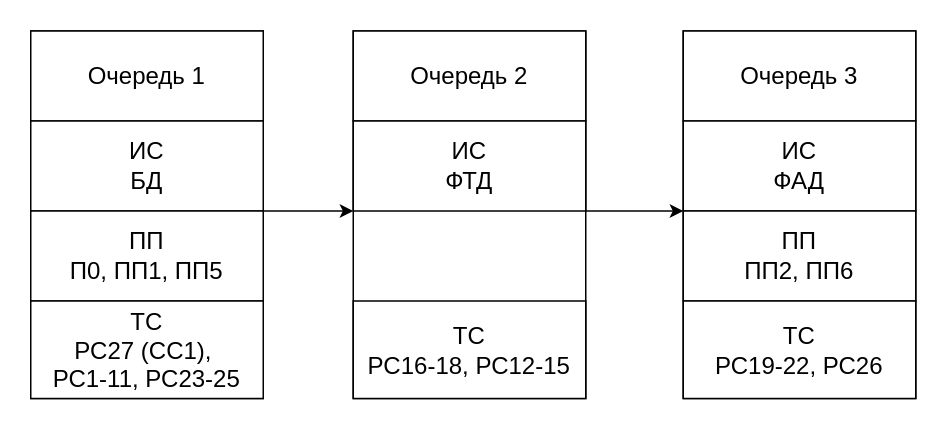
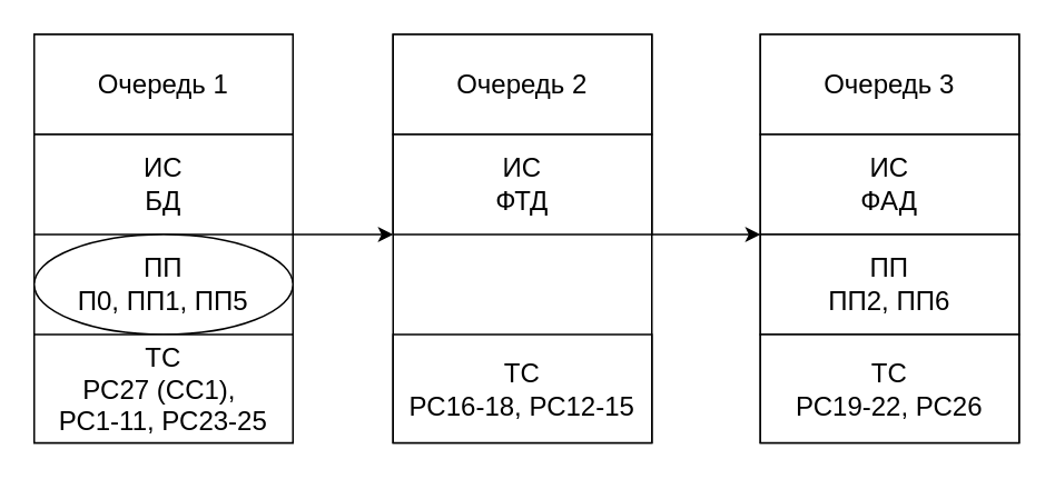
  <mxCell id="0" />
  <mxCell id="1" parent="0" />
  <mxCell id="2" value="" style="rounded=0;whiteSpace=wrap;html=1;" parent="1" vertex="1"><mxGeometry x="20" y="20" width="155" height="245" as="geometry" /></mxCell>
  <mxCell id="3" value="&lt;font style=&quot;font-size: 16px;&quot;&gt;Очередь 1&lt;/font&gt;" style="rounded=0;whiteSpace=wrap;html=1;" parent="1" vertex="1"><mxGeometry x="20" y="20" width="155" height="60" as="geometry" /></mxCell>
  <mxCell id="4" value="&lt;font style=&quot;font-size: 16px;&quot;&gt;ИС&lt;br&gt;БД&lt;br&gt;&lt;/font&gt;" style="rounded=0;whiteSpace=wrap;html=1;" parent="1" vertex="1"><mxGeometry x="20" y="80" width="155" height="60" as="geometry" /></mxCell>
- <mxCell id="5" value="&lt;font style=&quot;&quot;&gt;&lt;span style=&quot;font-size: 16px;&quot;&gt;ПП&lt;/span&gt;&lt;br&gt;&lt;font style=&quot;font-size: 16px;&quot;&gt;П0, ПП1, ПП5&lt;/font&gt;&lt;br&gt;&lt;/font&gt;" style="rounded=0;whiteSpace=wrap;html=1;" parent="1" vertex="1"><mxGeometry x="20" y="140" width="155" height="60" as="geometry" /></mxCell>
+ <mxCell id="5" value="&lt;font style=&quot;&quot;&gt;&lt;span style=&quot;font-size: 16px;&quot;&gt;ПП&lt;/span&gt;&lt;br&gt;&lt;font style=&quot;font-size: 16px;&quot;&gt;П0, ПП1, ПП5&lt;/font&gt;&lt;br&gt;&lt;/font&gt;" style="ellipse;whiteSpace=wrap;html=1;" parent="1" vertex="1"><mxGeometry x="20" y="140" width="155" height="60" as="geometry" /></mxCell>
  <mxCell id="6" value="&lt;font style=&quot;font-size: 16px;&quot;&gt;&lt;span style=&quot;font-size: 16px;&quot;&gt;ТС&lt;br&gt;&lt;/span&gt;&lt;span style=&quot;background-color: initial;&quot;&gt;РС27 (СС1),&amp;nbsp;&lt;br&gt;&lt;/span&gt;&lt;span style=&quot;line-height: 106%; font-family: &amp;quot;Arial Narrow&amp;quot;, sans-serif;&quot;&gt;РС1-11, РС23-25&lt;/span&gt;&lt;br&gt;&lt;/font&gt;" style="rounded=0;whiteSpace=wrap;html=1;" parent="1" vertex="1"><mxGeometry x="20" y="200" width="155" height="65" as="geometry" /></mxCell>
  <mxCell id="7" value="" style="rounded=0;whiteSpace=wrap;html=1;" parent="1" vertex="1"><mxGeometry x="235" y="20" width="155" height="245" as="geometry" /></mxCell>
  <mxCell id="8" value="&lt;font style=&quot;font-size: 16px;&quot;&gt;Очередь 2&lt;/font&gt;" style="rounded=0;whiteSpace=wrap;html=1;" parent="1" vertex="1"><mxGeometry x="235" y="20" width="155" height="60" as="geometry" /></mxCell>
  <mxCell id="9" value="&lt;font style=&quot;font-size: 16px;&quot;&gt;ИС&lt;br&gt;ФТД&lt;br&gt;&lt;/font&gt;" style="rounded=0;whiteSpace=wrap;html=1;" parent="1" vertex="1"><mxGeometry x="235" y="80" width="155" height="60" as="geometry" /></mxCell>
  <mxCell id="10" value="&lt;font style=&quot;&quot;&gt;&lt;span style=&quot;font-size: 16px;&quot;&gt;ТС&lt;/span&gt;&lt;br&gt;&lt;font style=&quot;font-size: 16px;&quot;&gt;РС16-18, РС12-15&lt;/font&gt;&lt;br&gt;&lt;/font&gt;" style="rounded=0;whiteSpace=wrap;html=1;" parent="1" vertex="1"><mxGeometry x="235" y="200" width="155" height="65" as="geometry" /></mxCell>
  <mxCell id="11" value="" style="endArrow=classic;html=1;rounded=0;exitX=1;exitY=1;exitDx=0;exitDy=0;entryX=0;entryY=1;entryDx=0;entryDy=0;" parent="1" source="4" target="9" edge="1"><mxGeometry width="50" height="50" relative="1" as="geometry"><mxPoint x="235" y="160" as="sourcePoint" /><mxPoint x="285" y="110" as="targetPoint" /></mxGeometry></mxCell>
  <mxCell id="12" value="" style="rounded=0;whiteSpace=wrap;html=1;" parent="1" vertex="1"><mxGeometry x="455" y="20" width="155" height="245" as="geometry" /></mxCell>
  <mxCell id="13" value="&lt;font style=&quot;font-size: 16px;&quot;&gt;Очередь 3&lt;/font&gt;" style="rounded=0;whiteSpace=wrap;html=1;" parent="1" vertex="1"><mxGeometry x="455" y="20" width="155" height="60" as="geometry" /></mxCell>
  <mxCell id="14" value="&lt;font style=&quot;font-size: 16px;&quot;&gt;ИС&lt;br&gt;ФАД&lt;br&gt;&lt;/font&gt;" style="rounded=0;whiteSpace=wrap;html=1;" parent="1" vertex="1"><mxGeometry x="455" y="80" width="155" height="60" as="geometry" /></mxCell>
  <mxCell id="15" value="&lt;font style=&quot;&quot;&gt;&lt;span style=&quot;font-size: 16px;&quot;&gt;ПП&lt;/span&gt;&lt;br&gt;&lt;font style=&quot;font-size: 16px;&quot;&gt;ПП2, ПП6&lt;/font&gt;&lt;br&gt;&lt;/font&gt;" style="rounded=0;whiteSpace=wrap;html=1;" parent="1" vertex="1"><mxGeometry x="455" y="140" width="155" height="60" as="geometry" /></mxCell>
  <mxCell id="16" value="&lt;font style=&quot;&quot;&gt;&lt;span style=&quot;font-size: 16px;&quot;&gt;ТС&lt;/span&gt;&lt;br&gt;&lt;font style=&quot;font-size: 16px;&quot;&gt;РС19-22, РС26&lt;/font&gt;&lt;br&gt;&lt;/font&gt;" style="rounded=0;whiteSpace=wrap;html=1;" parent="1" vertex="1"><mxGeometry x="455" y="200" width="155" height="65" as="geometry" /></mxCell>
  <mxCell id="17" value="" style="endArrow=classic;html=1;rounded=0;exitX=1;exitY=1;exitDx=0;exitDy=0;entryX=0;entryY=0;entryDx=0;entryDy=0;" parent="1" source="9" target="15" edge="1"><mxGeometry width="50" height="50" relative="1" as="geometry"><mxPoint x="235" y="160" as="sourcePoint" /><mxPoint x="285" y="110" as="targetPoint" /></mxGeometry></mxCell>
